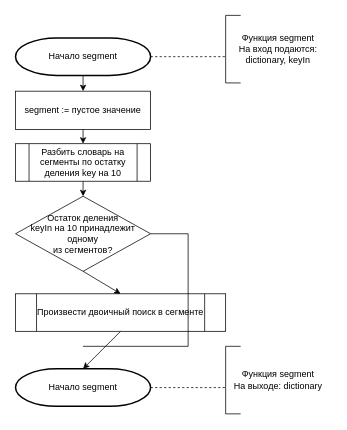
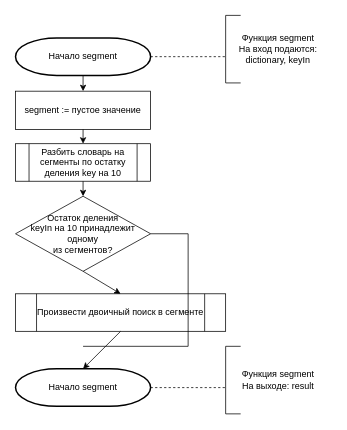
  <mxCell id="0" />
  <mxCell id="1" parent="0" />
  <mxCell id="2" value="Начало segment" style="strokeWidth=2;html=1;shape=mxgraph.flowchart.terminator;whiteSpace=wrap;" vertex="1" parent="1"><mxGeometry x="20" y="50" width="180" height="50" as="geometry" /></mxCell>
  <mxCell id="3" value="" style="endArrow=classic;html=1;exitX=0.5;exitY=1;exitDx=0;exitDy=0;exitPerimeter=0;entryX=0.5;entryY=0;entryDx=0;entryDy=0;" edge="1" parent="1" source="2"><mxGeometry width="50" height="50" relative="1" as="geometry"><mxPoint x="330" y="361" as="sourcePoint" /><mxPoint x="110" y="121" as="targetPoint" /></mxGeometry></mxCell>
  <mxCell id="4" value="" style="endArrow=none;dashed=1;html=1;exitX=1;exitY=0.5;exitDx=0;exitDy=0;exitPerimeter=0;" edge="1" parent="1" source="2"><mxGeometry width="50" height="50" relative="1" as="geometry"><mxPoint x="260" y="190" as="sourcePoint" /><mxPoint x="300" y="75" as="targetPoint" /></mxGeometry></mxCell>
  <mxCell id="5" value="" style="endArrow=none;html=1;" edge="1" parent="1"><mxGeometry width="50" height="50" relative="1" as="geometry"><mxPoint x="300" y="110" as="sourcePoint" /><mxPoint x="300" y="20" as="targetPoint" /></mxGeometry></mxCell>
  <mxCell id="6" value="" style="endArrow=none;html=1;" edge="1" parent="1"><mxGeometry width="50" height="50" relative="1" as="geometry"><mxPoint x="300" y="20" as="sourcePoint" /><mxPoint x="320" y="20" as="targetPoint" /></mxGeometry></mxCell>
  <mxCell id="7" value="" style="endArrow=none;html=1;" edge="1" parent="1"><mxGeometry width="50" height="50" relative="1" as="geometry"><mxPoint x="300" y="110" as="sourcePoint" /><mxPoint x="320" y="110" as="targetPoint" /></mxGeometry></mxCell>
  <mxCell id="8" value="Функция segment&lt;br&gt;На вход подаются:&lt;br&gt;dictionary, keyIn" style="text;html=1;strokeColor=none;fillColor=none;align=center;verticalAlign=middle;whiteSpace=wrap;rounded=0;" vertex="1" parent="1"><mxGeometry x="300" y="20" width="140" height="90" as="geometry" /></mxCell>
  <mxCell id="9" value="segment := пустое значение" style="rounded=0;whiteSpace=wrap;html=1;" vertex="1" parent="1"><mxGeometry x="20" y="121" width="180" height="51" as="geometry" /></mxCell>
  <mxCell id="10" value="Разбить словарь на сегменты по остатку деления key на 10" style="shape=process;whiteSpace=wrap;html=1;backgroundOutline=1;" vertex="1" parent="1"><mxGeometry x="20" y="191" width="180" height="50" as="geometry" /></mxCell>
  <mxCell id="11" value="Остаток деления &lt;br&gt;keyIn на 10 принадлежит &lt;br&gt;одному &lt;br&gt;из сегментов?" style="rhombus;whiteSpace=wrap;html=1;" vertex="1" parent="1"><mxGeometry x="20" y="261" width="180" height="100" as="geometry" /></mxCell>
  <mxCell id="12" value="" style="endArrow=classic;html=1;exitX=0.5;exitY=1;exitDx=0;exitDy=0;entryX=0.5;entryY=0;entryDx=0;entryDy=0;" edge="1" parent="1" source="9" target="10"><mxGeometry width="50" height="50" relative="1" as="geometry"><mxPoint x="260" y="391" as="sourcePoint" /><mxPoint x="310" y="341" as="targetPoint" /></mxGeometry></mxCell>
  <mxCell id="13" value="" style="endArrow=classic;html=1;exitX=0.5;exitY=1;exitDx=0;exitDy=0;entryX=0.5;entryY=0;entryDx=0;entryDy=0;" edge="1" parent="1" source="10" target="11"><mxGeometry width="50" height="50" relative="1" as="geometry"><mxPoint x="340" y="431" as="sourcePoint" /><mxPoint x="390" y="381" as="targetPoint" /></mxGeometry></mxCell>
  <mxCell id="14" value="Произвести двоичный поиск в сегменте" style="shape=process;whiteSpace=wrap;html=1;backgroundOutline=1;" vertex="1" parent="1"><mxGeometry x="20" y="391" width="280" height="50" as="geometry" /></mxCell>
  <mxCell id="15" value="" style="endArrow=classic;html=1;exitX=0.5;exitY=1;exitDx=0;exitDy=0;entryX=0.5;entryY=0;entryDx=0;entryDy=0;" edge="1" parent="1" source="11" target="14"><mxGeometry width="50" height="50" relative="1" as="geometry"><mxPoint x="0" y="581" as="sourcePoint" /><mxPoint x="50" y="531" as="targetPoint" /></mxGeometry></mxCell>
  <mxCell id="16" value="Начало segment" style="strokeWidth=2;html=1;shape=mxgraph.flowchart.terminator;whiteSpace=wrap;" vertex="1" parent="1"><mxGeometry x="20" y="491" width="180" height="50" as="geometry" /></mxCell>
  <mxCell id="17" value="" style="endArrow=none;html=1;exitX=1;exitY=0.5;exitDx=0;exitDy=0;" edge="1" parent="1" source="11"><mxGeometry width="50" height="50" relative="1" as="geometry"><mxPoint x="400" y="381" as="sourcePoint" /><mxPoint x="250" y="311" as="targetPoint" /></mxGeometry></mxCell>
  <mxCell id="18" value="" style="endArrow=none;html=1;" edge="1" parent="1"><mxGeometry width="50" height="50" relative="1" as="geometry"><mxPoint x="250" y="461" as="sourcePoint" /><mxPoint x="250" y="311" as="targetPoint" /></mxGeometry></mxCell>
  <mxCell id="19" value="" style="endArrow=classic;html=1;exitX=0.5;exitY=1;exitDx=0;exitDy=0;entryX=0.5;entryY=0;entryDx=0;entryDy=0;entryPerimeter=0;" edge="1" parent="1" source="14" target="16"><mxGeometry width="50" height="50" relative="1" as="geometry"><mxPoint x="140" y="651" as="sourcePoint" /><mxPoint x="190" y="601" as="targetPoint" /></mxGeometry></mxCell>
  <mxCell id="20" value="" style="endArrow=none;html=1;" edge="1" parent="1"><mxGeometry width="50" height="50" relative="1" as="geometry"><mxPoint x="110" y="461" as="sourcePoint" /><mxPoint x="250" y="461" as="targetPoint" /></mxGeometry></mxCell>
  <mxCell id="21" value="" style="endArrow=none;dashed=1;html=1;exitX=1;exitY=0.5;exitDx=0;exitDy=0;exitPerimeter=0;" edge="1" parent="1"><mxGeometry width="50" height="50" relative="1" as="geometry"><mxPoint x="200" y="516" as="sourcePoint" /><mxPoint x="300" y="516" as="targetPoint" /></mxGeometry></mxCell>
  <mxCell id="22" value="" style="endArrow=none;html=1;" edge="1" parent="1"><mxGeometry width="50" height="50" relative="1" as="geometry"><mxPoint x="300" y="551" as="sourcePoint" /><mxPoint x="300" y="461" as="targetPoint" /></mxGeometry></mxCell>
  <mxCell id="23" value="" style="endArrow=none;html=1;" edge="1" parent="1"><mxGeometry width="50" height="50" relative="1" as="geometry"><mxPoint x="300" y="461" as="sourcePoint" /><mxPoint x="320" y="461" as="targetPoint" /></mxGeometry></mxCell>
  <mxCell id="24" value="" style="endArrow=none;html=1;" edge="1" parent="1"><mxGeometry width="50" height="50" relative="1" as="geometry"><mxPoint x="300" y="551" as="sourcePoint" /><mxPoint x="320" y="551" as="targetPoint" /></mxGeometry></mxCell>
- <mxCell id="25" value="Функция segment&lt;br&gt;На выходе: dictionary" style="text;html=1;strokeColor=none;fillColor=none;align=center;verticalAlign=middle;whiteSpace=wrap;rounded=0;" vertex="1" parent="1"><mxGeometry x="300" y="461" width="140" height="90" as="geometry" /></mxCell>
+ <mxCell id="25" value="Функция segment&lt;br&gt;На выходе: result" style="text;html=1;strokeColor=none;fillColor=none;align=center;verticalAlign=middle;whiteSpace=wrap;rounded=0;" vertex="1" parent="1"><mxGeometry x="300" y="461" width="140" height="90" as="geometry" /></mxCell>
